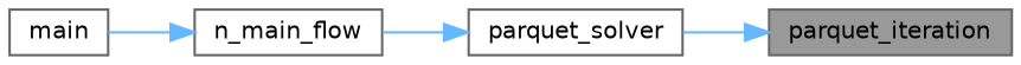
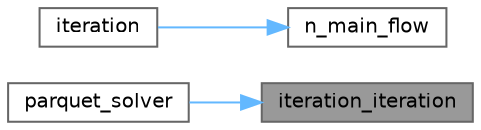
  digraph {
    rankdir=RL
    node [color=grey40 fillcolor=white fontname=Helvetica fontsize=10 shape=box style=filled]
    edge [color=steelblue1 dir=back fontname=Helvetica fontsize=10 labelfontname=Helvetica labelfontsize=10 style=solid]
-   n1 [color=gray40 fillcolor=grey60 fontcolor=black height=0.2 label=parquet_iteration width=0.4]
+   n1 [color=gray40 fillcolor=grey60 fontcolor=black height=0.2 label=iteration_iteration width=0.4]
    n2 [height=0.2 label=parquet_solver width=0.4]
    n3 [height=0.2 label=n_main_flow width=0.4]
-   n4 [height=0.2 label=main width=0.4]
+   n4 [height=0.2 label=iteration width=0.4]
    n1 -> n2
-   n2 -> n3
    n3 -> n4
  }
